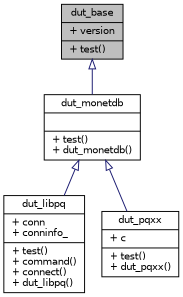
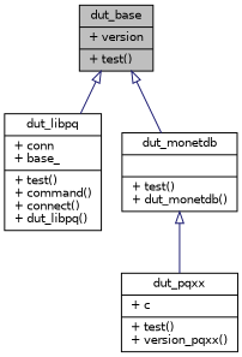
  digraph {
    node [color=black fillcolor=white fontname=Helvetica fontsize=10 shape=record style=filled]
    edge [arrowtail=onormal color=midnightblue dir=back fontname=Helvetica fontsize=10 labelfontname=Helvetica labelfontsize=10 style=solid]
    n1 [fillcolor=grey75 fontcolor=black height=0.2 label="{dut_base\n|+ version\l|+ test()\l}" width=0.4]
-   n2 [height=0.2 label="{dut_libpq\n|+ conn\l+ conninfo_\l|+ test()\l+ command()\l+ connect()\l+ dut_libpq()\l}" width=0.4]
+   n2 [height=0.2 label="{dut_libpq\n|+ conn\l+ base_\l|+ test()\l+ command()\l+ connect()\l+ dut_libpq()\l}" width=0.4]
    n3 [height=0.2 label="{dut_monetdb\n||+ test()\l+ dut_monetdb()\l}" width=0.4]
-   n4 [height=0.2 label="{dut_pqxx\n|+ c\l|+ test()\l+ dut_pqxx()\l}" width=0.4]
-   n3 -> n2
+   n4 [height=0.2 label="{dut_pqxx\n|+ c\l|+ test()\l+ version_pqxx()\l}" width=0.4]
+   n1 -> n2
    n1 -> n3
    n3 -> n4
  }
